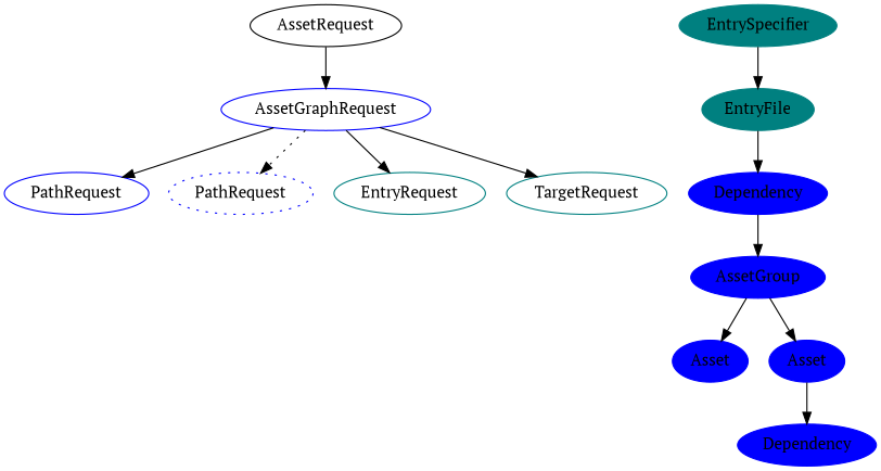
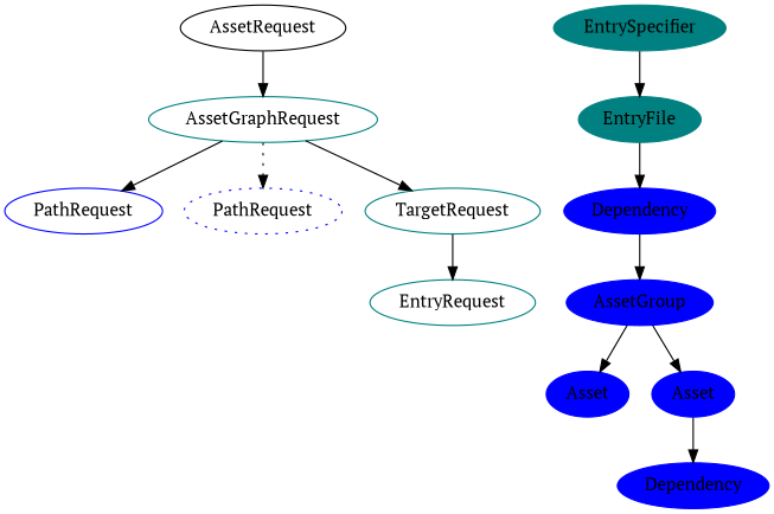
  digraph {
    fontname="PT Serif"
    node [color=blue fontname="PT Serif" style=filled]
    edge [fontname="PT Serif"]
    n1 [label=PathRequest style=""]
    n2 [label=PathRequest style=dotted]
-   AssetGraphRequest [style=""]
+   AssetGraphRequest [color=teal style=""]
    EntryRequest [color=teal style=""]
    TargetRequest [color=teal style=""]
    AssetRequest [color=black style=""]
    EntrySpecifier [color=teal]
    EntryFile [color=teal]
    n9 [label=Dependency]
    AssetGroup
    n11 [label=Asset]
    n12 [label=Asset]
    n13 [label=Dependency]
    subgraph sub_1 {
      n1
      n2
      AssetGraphRequest
      EntryRequest
      TargetRequest
      AssetRequest
    }
    subgraph sub_2 {
      EntrySpecifier
      EntryFile
      n9
      AssetGroup
      n11
      n12
      n13
    }
    AssetGraphRequest -> n1
    AssetGraphRequest -> n2 [style=dotted]
-   AssetGraphRequest -> EntryRequest
+   TargetRequest -> EntryRequest
    AssetGraphRequest -> TargetRequest
    AssetRequest -> AssetGraphRequest
    EntrySpecifier -> EntryFile
    EntryFile -> n9
    n9 -> AssetGroup
    AssetGroup -> n11
    AssetGroup -> n12
    n12 -> n13
  }
